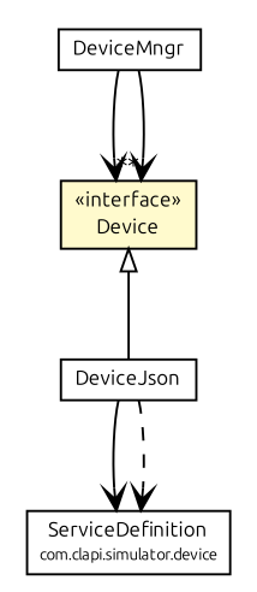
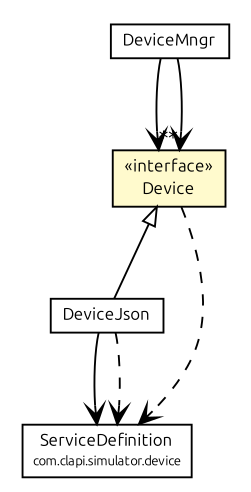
  digraph {
    fontname=Ubuntu
    nodesep=0.25
    ranksep=0.5
    node [fontcolor=black fontname=Ubuntu fontsize=9.0 shape=plaintext]
    edge [fontname=Ubuntu fontsize=10.0 headport=p labelfontname=Helvetica labelfontsize=10 tailport=p arrowhead=open color=black fontcolor=black]
    n1 [label=<<table title="com.connectlife.coreserver.environment.device.Device" border="0" cellborder="1" cellspacing="0" cellpadding="2" port="p" bgcolor="lemonChiffon" href="./Device.html"> 		<tr><td><table border="0" cellspacing="0" cellpadding="1"> <tr><td align="center" balign="center"> &#171;interface&#187; </td></tr> <tr><td align="center" balign="center"> Device </td></tr> 		</table></td></tr> 		</table>>]
    n2 [label=<<table title="com.connectlife.coreserver.environment.device.DeviceJson" border="0" cellborder="1" cellspacing="0" cellpadding="2" port="p" href="./DeviceJson.html"> 		<tr><td><table border="0" cellspacing="0" cellpadding="1"> <tr><td align="center" balign="center"> DeviceJson </td></tr> 		</table></td></tr> 		</table>>]
    n3 [label=<<table title="com.clapi.simulator.device.ServiceDefinition" border="0" cellborder="1" cellspacing="0" cellpadding="2" port="p" href="http://java.sun.com/j2se/1.4.2/docs/api/com/clapi/simulator/device/ServiceDefinition.html"> 		<tr><td><table border="0" cellspacing="0" cellpadding="1"> <tr><td align="center" balign="center"> ServiceDefinition </td></tr> <tr><td align="center" balign="center"><font point-size="7.0"> com.clapi.simulator.device </font></td></tr> 		</table></td></tr> 		</table>>]
    n4 [label=<<table title="com.connectlife.coreserver.environment.device.DeviceMngr" border="0" cellborder="1" cellspacing="0" cellpadding="2" port="p" href="./DeviceMngr.html"> 		<tr><td><table border="0" cellspacing="0" cellpadding="1"> <tr><td align="center" balign="center"> DeviceMngr </td></tr> 		</table></td></tr> 		</table>>]
    n1 -> n2 [arrowtail=empty dir=back fontsize=10 style=solid arrowhead="" color="" fontcolor=""]
+   n1 -> n3 [style=dashed]
    n2 -> n3
    n2 -> n3 [style=dashed]
    n4 -> n1 [headlabel="*"]
    n4 -> n1 [headlabel="*"]
  }
